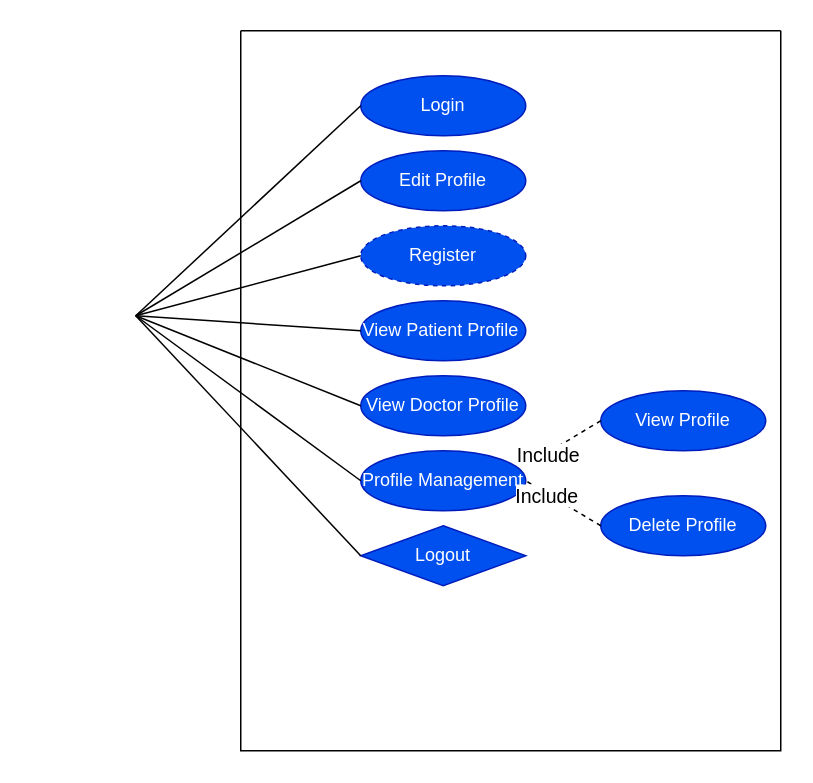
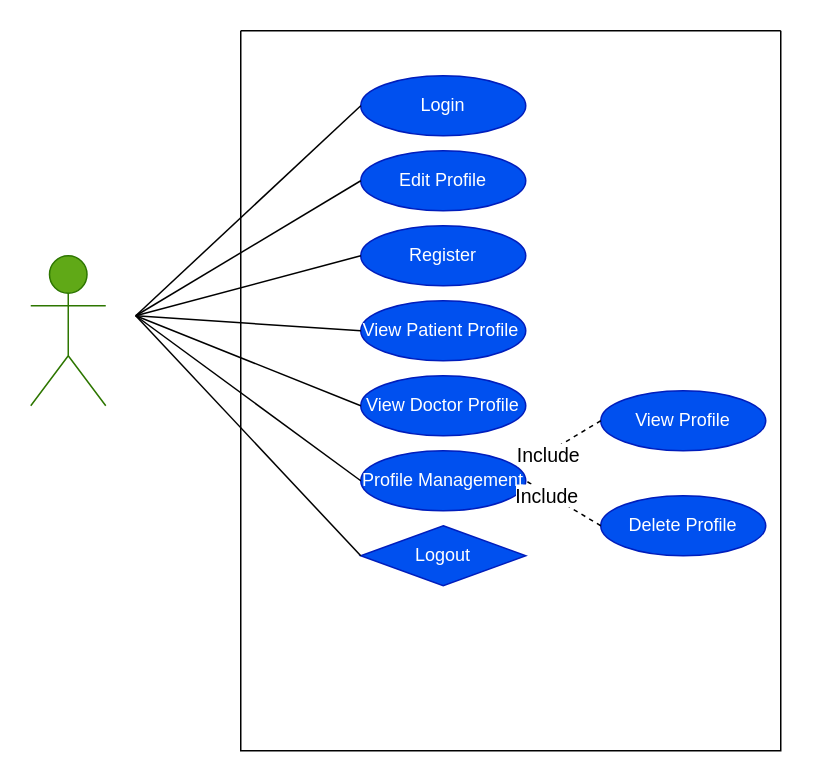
  <mxCell id="0" />
  <mxCell id="1" parent="0" />
  <mxCell id="2" value="" style="swimlane;startSize=0;" vertex="1" parent="1"><mxGeometry x="160" y="20" width="360" height="480" as="geometry" /></mxCell>
  <mxCell id="3" value="Login" style="ellipse;whiteSpace=wrap;html=1;fillColor=#0050ef;fontColor=#ffffff;strokeColor=#001DBC;" vertex="1" parent="2"><mxGeometry x="80" y="30" width="110" height="40" as="geometry" /></mxCell>
  <mxCell id="4" value="Edit Profile" style="ellipse;whiteSpace=wrap;html=1;fillColor=#0050ef;fontColor=#ffffff;strokeColor=#001DBC;" vertex="1" parent="2"><mxGeometry x="80" y="80" width="110" height="40" as="geometry" /></mxCell>
- <mxCell id="5" value="Register" style="ellipse;whiteSpace=wrap;html=1;fillColor=#0050ef;fontColor=#ffffff;strokeColor=#001DBC;dashed=1;" vertex="1" parent="2"><mxGeometry x="80" y="130" width="110" height="40" as="geometry" /></mxCell>
+ <mxCell id="5" value="Register" style="ellipse;whiteSpace=wrap;html=1;fillColor=#0050ef;fontColor=#ffffff;strokeColor=#001DBC;" vertex="1" parent="2"><mxGeometry x="80" y="130" width="110" height="40" as="geometry" /></mxCell>
  <mxCell id="6" value="View Patient Profile&lt;span style=&quot;white-space: pre;&quot;&gt;&#09;&lt;/span&gt;" style="ellipse;whiteSpace=wrap;html=1;fillColor=#0050ef;fontColor=#ffffff;strokeColor=#001DBC;" vertex="1" parent="2"><mxGeometry x="80" y="180" width="110" height="40" as="geometry" /></mxCell>
  <mxCell id="7" value="View Doctor Profile" style="ellipse;whiteSpace=wrap;html=1;fillColor=#0050ef;fontColor=#ffffff;strokeColor=#001DBC;" vertex="1" parent="2"><mxGeometry x="80" y="230" width="110" height="40" as="geometry" /></mxCell>
  <mxCell id="8" value="Profile Management" style="ellipse;whiteSpace=wrap;html=1;fillColor=#0050ef;fontColor=#ffffff;strokeColor=#001DBC;" vertex="1" parent="2"><mxGeometry x="80" y="280" width="110" height="40" as="geometry" /></mxCell>
  <mxCell id="9" value="Logout" style="rhombus;whiteSpace=wrap;html=1;fillColor=#0050ef;fontColor=#ffffff;strokeColor=#001DBC;" vertex="1" parent="2"><mxGeometry x="80" y="330" width="110" height="40" as="geometry" /></mxCell>
  <mxCell id="10" value="View Profile" style="ellipse;whiteSpace=wrap;html=1;fillColor=#0050ef;fontColor=#ffffff;strokeColor=#001DBC;" vertex="1" parent="2"><mxGeometry x="240" y="240" width="110" height="40" as="geometry" /></mxCell>
  <mxCell id="11" value="Delete Profile" style="ellipse;whiteSpace=wrap;html=1;fillColor=#0050ef;fontColor=#ffffff;strokeColor=#001DBC;" vertex="1" parent="2"><mxGeometry x="240" y="310" width="110" height="40" as="geometry" /></mxCell>
  <mxCell id="12" value="" style="endArrow=none;html=1;rounded=0;dashed=1;exitX=0;exitY=0.5;exitDx=0;exitDy=0;entryX=1;entryY=0.25;entryDx=0;entryDy=0;entryPerimeter=0;" edge="1" parent="2" source="10" target="8"><mxGeometry relative="1" as="geometry"><mxPoint x="50" y="230" as="sourcePoint" /><mxPoint x="-80" y="190" as="targetPoint" /></mxGeometry></mxCell>
  <mxCell id="13" value="&lt;font style=&quot;font-size: 13px;&quot;&gt;Include&lt;/font&gt;" style="edgeLabel;html=1;align=center;verticalAlign=middle;resizable=0;points=[];" vertex="1" connectable="0" parent="12"><mxGeometry x="0.428" y="1" relative="1" as="geometry"><mxPoint as="offset" /></mxGeometry></mxCell>
  <mxCell id="14" value="" style="endArrow=none;html=1;rounded=0;dashed=1;exitX=0;exitY=0.5;exitDx=0;exitDy=0;entryX=1;entryY=0.5;entryDx=0;entryDy=0;" edge="1" parent="2" source="11" target="8"><mxGeometry relative="1" as="geometry"><mxPoint x="230" y="330" as="sourcePoint" /><mxPoint x="180" y="360" as="targetPoint" /></mxGeometry></mxCell>
  <mxCell id="15" value="&lt;font style=&quot;font-size: 13px;&quot;&gt;Include&lt;/font&gt;" style="edgeLabel;html=1;align=center;verticalAlign=middle;resizable=0;points=[];" vertex="1" connectable="0" parent="14"><mxGeometry x="0.428" y="1" relative="1" as="geometry"><mxPoint as="offset" /></mxGeometry></mxCell>
  <mxCell id="16" value="" style="endArrow=none;html=1;rounded=0;entryX=0;entryY=0.5;entryDx=0;entryDy=0;" edge="1" parent="2"><mxGeometry relative="1" as="geometry"><mxPoint x="-70" y="190" as="sourcePoint" /><mxPoint x="80" y="150" as="targetPoint" /></mxGeometry></mxCell>
+ <mxCell id="17" value="&lt;font style=&quot;font-size: 13px;&quot;&gt;&lt;b&gt;Admin&lt;/b&gt;&lt;/font&gt;" style="shape=umlActor;verticalLabelPosition=bottom;verticalAlign=top;html=1;fillColor=#60a917;fontColor=#ffffff;strokeColor=#2D7600;" vertex="1" parent="1"><mxGeometry x="20" y="170" width="50" height="100" as="geometry" /></mxCell>
  <mxCell id="18" value="" style="endArrow=none;html=1;rounded=0;entryX=0;entryY=0.5;entryDx=0;entryDy=0;" edge="1" parent="1" target="3"><mxGeometry relative="1" as="geometry"><mxPoint x="90" y="210" as="sourcePoint" /><mxPoint x="370" y="250" as="targetPoint" /></mxGeometry></mxCell>
  <mxCell id="19" value="" style="endArrow=none;html=1;rounded=0;entryX=0;entryY=0.5;entryDx=0;entryDy=0;" edge="1" parent="1" target="4"><mxGeometry relative="1" as="geometry"><mxPoint x="90" y="210" as="sourcePoint" /><mxPoint x="130" y="50" as="targetPoint" /></mxGeometry></mxCell>
  <mxCell id="20" value="" style="endArrow=none;html=1;rounded=0;entryX=0;entryY=0.5;entryDx=0;entryDy=0;" edge="1" parent="1" target="6"><mxGeometry relative="1" as="geometry"><mxPoint x="90" y="210" as="sourcePoint" /><mxPoint x="370" y="230" as="targetPoint" /></mxGeometry></mxCell>
  <mxCell id="21" value="" style="endArrow=none;html=1;rounded=0;entryX=0;entryY=0.5;entryDx=0;entryDy=0;" edge="1" parent="1" target="7"><mxGeometry relative="1" as="geometry"><mxPoint x="90" y="210" as="sourcePoint" /><mxPoint x="220" y="100" as="targetPoint" /></mxGeometry></mxCell>
  <mxCell id="22" value="" style="endArrow=none;html=1;rounded=0;entryX=0;entryY=0.5;entryDx=0;entryDy=0;" edge="1" parent="1" target="8"><mxGeometry relative="1" as="geometry"><mxPoint x="90" y="210" as="sourcePoint" /><mxPoint x="200" y="80" as="targetPoint" /></mxGeometry></mxCell>
  <mxCell id="23" value="" style="endArrow=none;html=1;rounded=0;entryX=0;entryY=0.5;entryDx=0;entryDy=0;" edge="1" parent="1" target="9"><mxGeometry relative="1" as="geometry"><mxPoint x="90" y="210" as="sourcePoint" /><mxPoint x="230" y="340" as="targetPoint" /></mxGeometry></mxCell>
